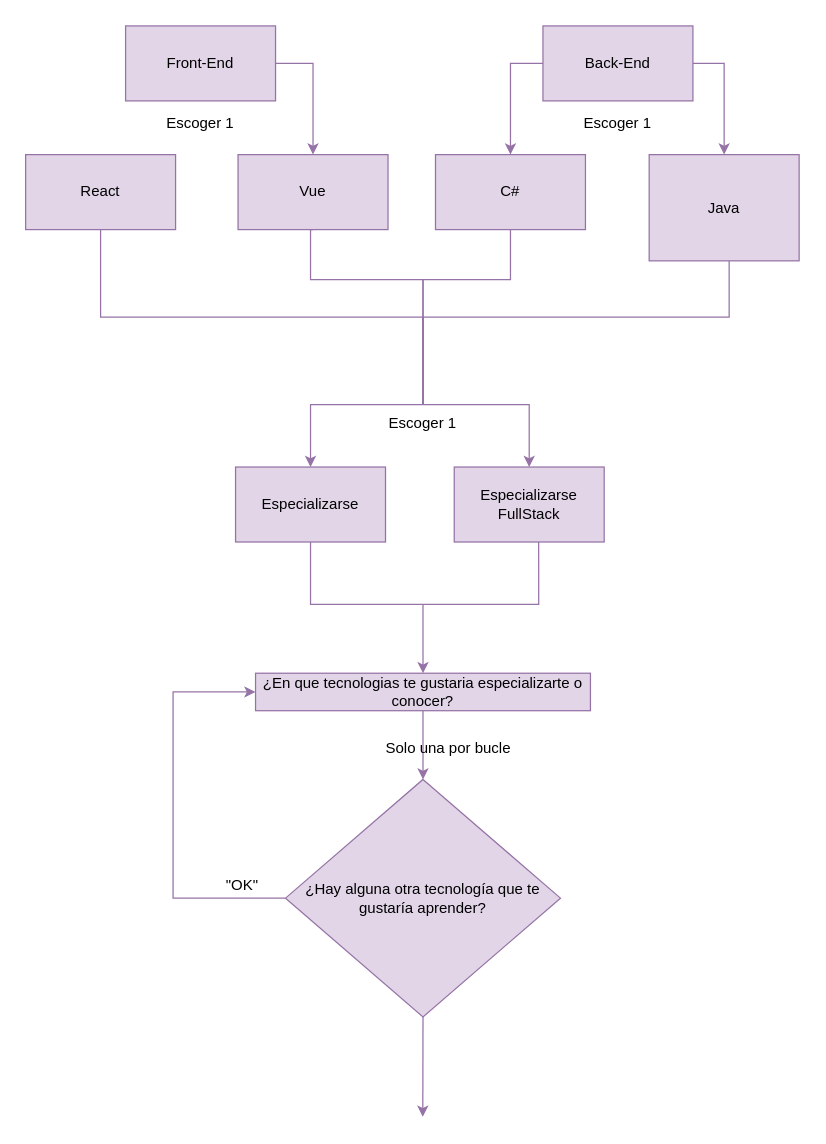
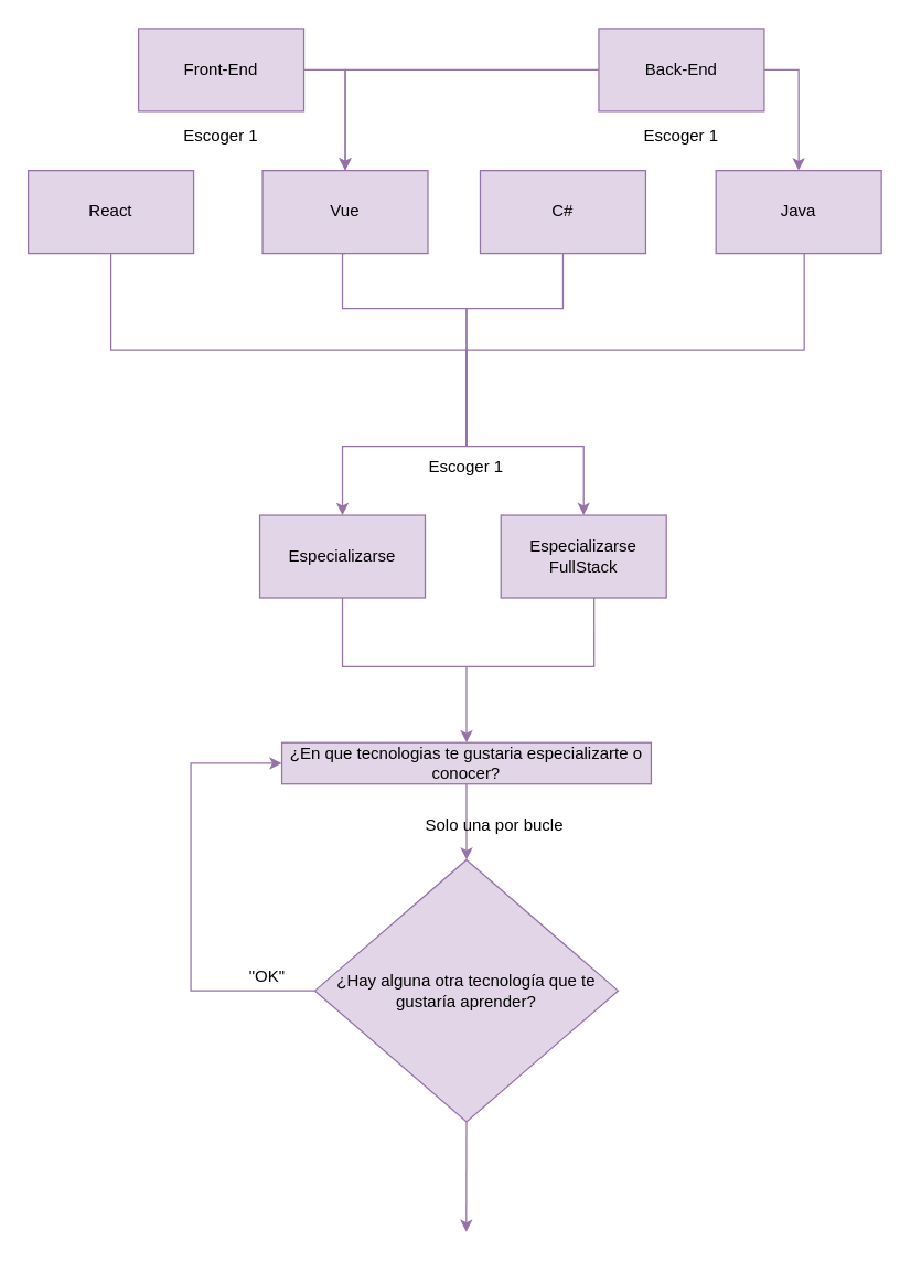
  <mxCell id="0" />
  <mxCell id="1" parent="0" />
  <mxCell id="2" style="edgeStyle=orthogonalEdgeStyle;rounded=0;orthogonalLoop=1;jettySize=auto;html=1;entryX=0.5;entryY=0;entryDx=0;entryDy=0;exitX=1;exitY=0.5;exitDx=0;exitDy=0;fillColor=#e1d5e7;strokeColor=#9673a6;" edge="1" parent="1" source="3" target="7"><mxGeometry relative="1" as="geometry"><mxPoint x="260" y="123" as="targetPoint" /><mxPoint x="222" y="50" as="sourcePoint" /></mxGeometry></mxCell>
  <mxCell id="3" value="Front-End" style="rounded=0;whiteSpace=wrap;html=1;fillColor=#e1d5e7;strokeColor=#9673a6;" vertex="1" parent="1"><mxGeometry x="100" y="20" width="120" height="60" as="geometry" /></mxCell>
  <mxCell id="4" style="edgeStyle=orthogonalEdgeStyle;rounded=0;orthogonalLoop=1;jettySize=auto;html=1;exitX=0.5;exitY=1;exitDx=0;exitDy=0;endArrow=none;endFill=0;fillColor=#e1d5e7;strokeColor=#9673a6;" edge="1" parent="1" source="5" target="18"><mxGeometry relative="1" as="geometry"><mxPoint x="338" y="323" as="targetPoint" /></mxGeometry></mxCell>
  <mxCell id="5" value="React" style="rounded=0;whiteSpace=wrap;html=1;fillColor=#e1d5e7;strokeColor=#9673a6;" vertex="1" parent="1"><mxGeometry x="20" y="123" width="120" height="60" as="geometry" /></mxCell>
  <mxCell id="6" style="edgeStyle=orthogonalEdgeStyle;rounded=0;orthogonalLoop=1;jettySize=auto;html=1;exitX=0.5;exitY=1;exitDx=0;exitDy=0;endArrow=none;endFill=0;fillColor=#e1d5e7;strokeColor=#9673a6;" edge="1" parent="1" source="7"><mxGeometry relative="1" as="geometry"><mxPoint x="338" y="323" as="targetPoint" /><Array as="points"><mxPoint x="248" y="223" /><mxPoint x="338" y="223" /></Array></mxGeometry></mxCell>
  <mxCell id="7" value="Vue" style="rounded=0;whiteSpace=wrap;html=1;fillColor=#e1d5e7;strokeColor=#9673a6;" vertex="1" parent="1"><mxGeometry x="190" y="123" width="120" height="60" as="geometry" /></mxCell>
- <mxCell id="8" style="edgeStyle=orthogonalEdgeStyle;rounded=0;orthogonalLoop=1;jettySize=auto;html=1;entryX=0.5;entryY=0;entryDx=0;entryDy=0;exitX=0;exitY=0.5;exitDx=0;exitDy=0;fillColor=#e1d5e7;strokeColor=#9673a6;" edge="1" parent="1" source="14" target="11"><mxGeometry relative="1" as="geometry"><mxPoint x="409" y="143" as="targetPoint" /><mxPoint x="431" y="70" as="sourcePoint" /></mxGeometry></mxCell>
+ <mxCell id="8" style="edgeStyle=orthogonalEdgeStyle;rounded=0;orthogonalLoop=1;jettySize=auto;html=1;exitX=0;exitY=0.5;exitDx=0;exitDy=0;fillColor=#e1d5e7;strokeColor=#9673a6;" edge="1" parent="1" source="14" target="7"><mxGeometry relative="1" as="geometry"><mxPoint x="409" y="143" as="targetPoint" /><mxPoint x="431" y="70" as="sourcePoint" /></mxGeometry></mxCell>
  <mxCell id="9" style="edgeStyle=orthogonalEdgeStyle;rounded=0;orthogonalLoop=1;jettySize=auto;html=1;entryX=0.5;entryY=0;entryDx=0;entryDy=0;exitX=1;exitY=0.5;exitDx=0;exitDy=0;fillColor=#e1d5e7;strokeColor=#9673a6;" edge="1" parent="1" source="14" target="13"><mxGeometry relative="1" as="geometry"><mxPoint x="589" y="143" as="targetPoint" /><mxPoint x="551" y="70" as="sourcePoint" /></mxGeometry></mxCell>
  <mxCell id="10" style="edgeStyle=orthogonalEdgeStyle;rounded=0;orthogonalLoop=1;jettySize=auto;html=1;endArrow=none;endFill=0;fillColor=#e1d5e7;strokeColor=#9673a6;" edge="1" parent="1" source="11"><mxGeometry relative="1" as="geometry"><mxPoint x="338" y="323" as="targetPoint" /><Array as="points"><mxPoint x="408" y="223" /><mxPoint x="338" y="223" /></Array></mxGeometry></mxCell>
  <mxCell id="11" value="C#" style="rounded=0;whiteSpace=wrap;html=1;fillColor=#e1d5e7;strokeColor=#9673a6;" vertex="1" parent="1"><mxGeometry x="348" y="123" width="120" height="60" as="geometry" /></mxCell>
  <mxCell id="12" style="edgeStyle=orthogonalEdgeStyle;rounded=0;orthogonalLoop=1;jettySize=auto;html=1;endArrow=none;endFill=0;fillColor=#e1d5e7;strokeColor=#9673a6;" edge="1" parent="1" source="13"><mxGeometry relative="1" as="geometry"><mxPoint x="338" y="323" as="targetPoint" /><Array as="points"><mxPoint x="583" y="253" /><mxPoint x="338" y="253" /></Array></mxGeometry></mxCell>
- <mxCell id="13" value="Java" style="rounded=0;whiteSpace=wrap;html=1;fillColor=#e1d5e7;strokeColor=#9673a6;" vertex="1" parent="1"><mxGeometry x="519" y="123" width="120" height="85" as="geometry" /></mxCell>
+ <mxCell id="13" value="Java" style="rounded=0;whiteSpace=wrap;html=1;fillColor=#e1d5e7;strokeColor=#9673a6;" vertex="1" parent="1"><mxGeometry x="519" y="123" width="120" height="60" as="geometry" /></mxCell>
  <mxCell id="14" value="Back-End" style="rounded=0;whiteSpace=wrap;html=1;fillColor=#e1d5e7;strokeColor=#9673a6;" vertex="1" parent="1"><mxGeometry x="434" y="20" width="120" height="60" as="geometry" /></mxCell>
  <mxCell id="15" value="Especializarse" style="rounded=0;whiteSpace=wrap;fillColor=#e1d5e7;strokeColor=#9673a6;" vertex="1" parent="1"><mxGeometry x="188" y="373" width="120" height="60" as="geometry" /></mxCell>
  <mxCell id="16" value="Especializarse FullStack" style="rounded=0;whiteSpace=wrap;html=1;fillColor=#e1d5e7;strokeColor=#9673a6;" vertex="1" parent="1"><mxGeometry x="363" y="373" width="120" height="60" as="geometry" /></mxCell>
  <mxCell id="17" value="" style="endArrow=classic;html=1;rounded=0;exitX=0.5;exitY=0;exitDx=0;exitDy=0;entryX=0.5;entryY=0;entryDx=0;entryDy=0;edgeStyle=orthogonalEdgeStyle;endFill=1;startArrow=classic;startFill=1;fillColor=#e1d5e7;strokeColor=#9673a6;" edge="1" parent="1" source="15" target="16"><mxGeometry width="50" height="50" relative="1" as="geometry"><mxPoint x="253" y="324" as="sourcePoint" /><mxPoint x="423" y="324" as="targetPoint" /><Array as="points"><mxPoint x="248" y="323" /><mxPoint x="423" y="323" /></Array></mxGeometry></mxCell>
  <mxCell id="18" value="Escoger 1" style="text;html=1;align=center;verticalAlign=middle;whiteSpace=wrap;rounded=0;fillColor=none;strokeColor=none;" vertex="1" parent="1"><mxGeometry x="308" y="323" width="60" height="30" as="geometry" /></mxCell>
  <mxCell id="19" style="rounded=0;orthogonalLoop=1;jettySize=auto;html=1;exitX=0.5;exitY=1;exitDx=0;exitDy=0;fillColor=#e1d5e7;strokeColor=#9673a6;" edge="1" parent="1" source="20"><mxGeometry relative="1" as="geometry"><mxPoint x="337.833" y="893" as="targetPoint" /></mxGeometry></mxCell>
  <mxCell id="20" value="¿Hay alguna otra tecnología que te gustaría aprender?" style="rhombus;whiteSpace=wrap;html=1;fillColor=#e1d5e7;strokeColor=#9673a6;" vertex="1" parent="1"><mxGeometry x="228" y="623" width="220" height="190" as="geometry" /></mxCell>
  <mxCell id="21" value="" style="endArrow=none;html=1;rounded=0;edgeStyle=orthogonalEdgeStyle;entryX=0.563;entryY=1.001;entryDx=0;entryDy=0;entryPerimeter=0;exitX=0.5;exitY=1;exitDx=0;exitDy=0;fillColor=#e1d5e7;strokeColor=#9673a6;" edge="1" parent="1" source="15" target="16"><mxGeometry width="50" height="50" relative="1" as="geometry"><mxPoint x="253" y="473" as="sourcePoint" /><mxPoint x="423" y="473" as="targetPoint" /><Array as="points"><mxPoint x="248" y="483" /><mxPoint x="431" y="483" /></Array></mxGeometry></mxCell>
  <mxCell id="22" value="Escoger 1" style="text;html=1;align=center;verticalAlign=middle;whiteSpace=wrap;rounded=0;fillColor=none;strokeColor=none;" vertex="1" parent="1"><mxGeometry x="130" y="83" width="60" height="30" as="geometry" /></mxCell>
  <mxCell id="23" value="Escoger 1" style="text;html=1;align=center;verticalAlign=middle;whiteSpace=wrap;rounded=0;fillColor=none;strokeColor=none;" vertex="1" parent="1"><mxGeometry x="464" y="83" width="60" height="30" as="geometry" /></mxCell>
  <mxCell id="24" value="" style="endArrow=none;html=1;rounded=0;startArrow=classic;startFill=1;exitX=0.5;exitY=0;exitDx=0;exitDy=0;fillColor=#e1d5e7;strokeColor=#9673a6;" edge="1" parent="1" source="25"><mxGeometry width="50" height="50" relative="1" as="geometry"><mxPoint x="338" y="543" as="sourcePoint" /><mxPoint x="338" y="483" as="targetPoint" /></mxGeometry></mxCell>
  <mxCell id="25" value="¿En que tecnologias te gustaria especializarte o conocer?" style="rounded=0;whiteSpace=wrap;html=1;fillColor=#e1d5e7;strokeColor=#9673a6;" vertex="1" parent="1"><mxGeometry x="204" y="538" width="268" height="30" as="geometry" /></mxCell>
  <mxCell id="26" value="" style="endArrow=none;html=1;rounded=0;startArrow=classic;startFill=1;exitX=0.5;exitY=0;exitDx=0;exitDy=0;entryX=0.5;entryY=1;entryDx=0;entryDy=0;fillColor=#e1d5e7;strokeColor=#9673a6;" edge="1" parent="1" source="20" target="25"><mxGeometry width="50" height="50" relative="1" as="geometry"><mxPoint x="348" y="548" as="sourcePoint" /><mxPoint x="348" y="493" as="targetPoint" /></mxGeometry></mxCell>
  <mxCell id="27" value="" style="endArrow=classic;html=1;rounded=0;entryX=0;entryY=0.5;entryDx=0;entryDy=0;exitX=0;exitY=0.5;exitDx=0;exitDy=0;edgeStyle=orthogonalEdgeStyle;fillColor=#e1d5e7;strokeColor=#9673a6;" edge="1" parent="1" source="20" target="25"><mxGeometry width="50" height="50" relative="1" as="geometry"><mxPoint x="128" y="633" as="sourcePoint" /><mxPoint x="178" y="583" as="targetPoint" /><Array as="points"><mxPoint x="138" y="718" /><mxPoint x="138" y="553" /></Array></mxGeometry></mxCell>
  <mxCell id="28" value="&quot;OK&quot;" style="text;html=1;align=center;verticalAlign=middle;resizable=0;points=[];autosize=1;fillColor=none;strokeColor=none;" vertex="1" parent="1"><mxGeometry x="168" y="693" width="50" height="30" as="geometry" /></mxCell>
  <mxCell id="29" value="Solo una por bucle" style="text;html=1;align=center;verticalAlign=middle;resizable=0;points=[];autosize=1;fillColor=none;strokeColor=none;" vertex="1" parent="1"><mxGeometry x="298" y="583" width="120" height="30" as="geometry" /></mxCell>
